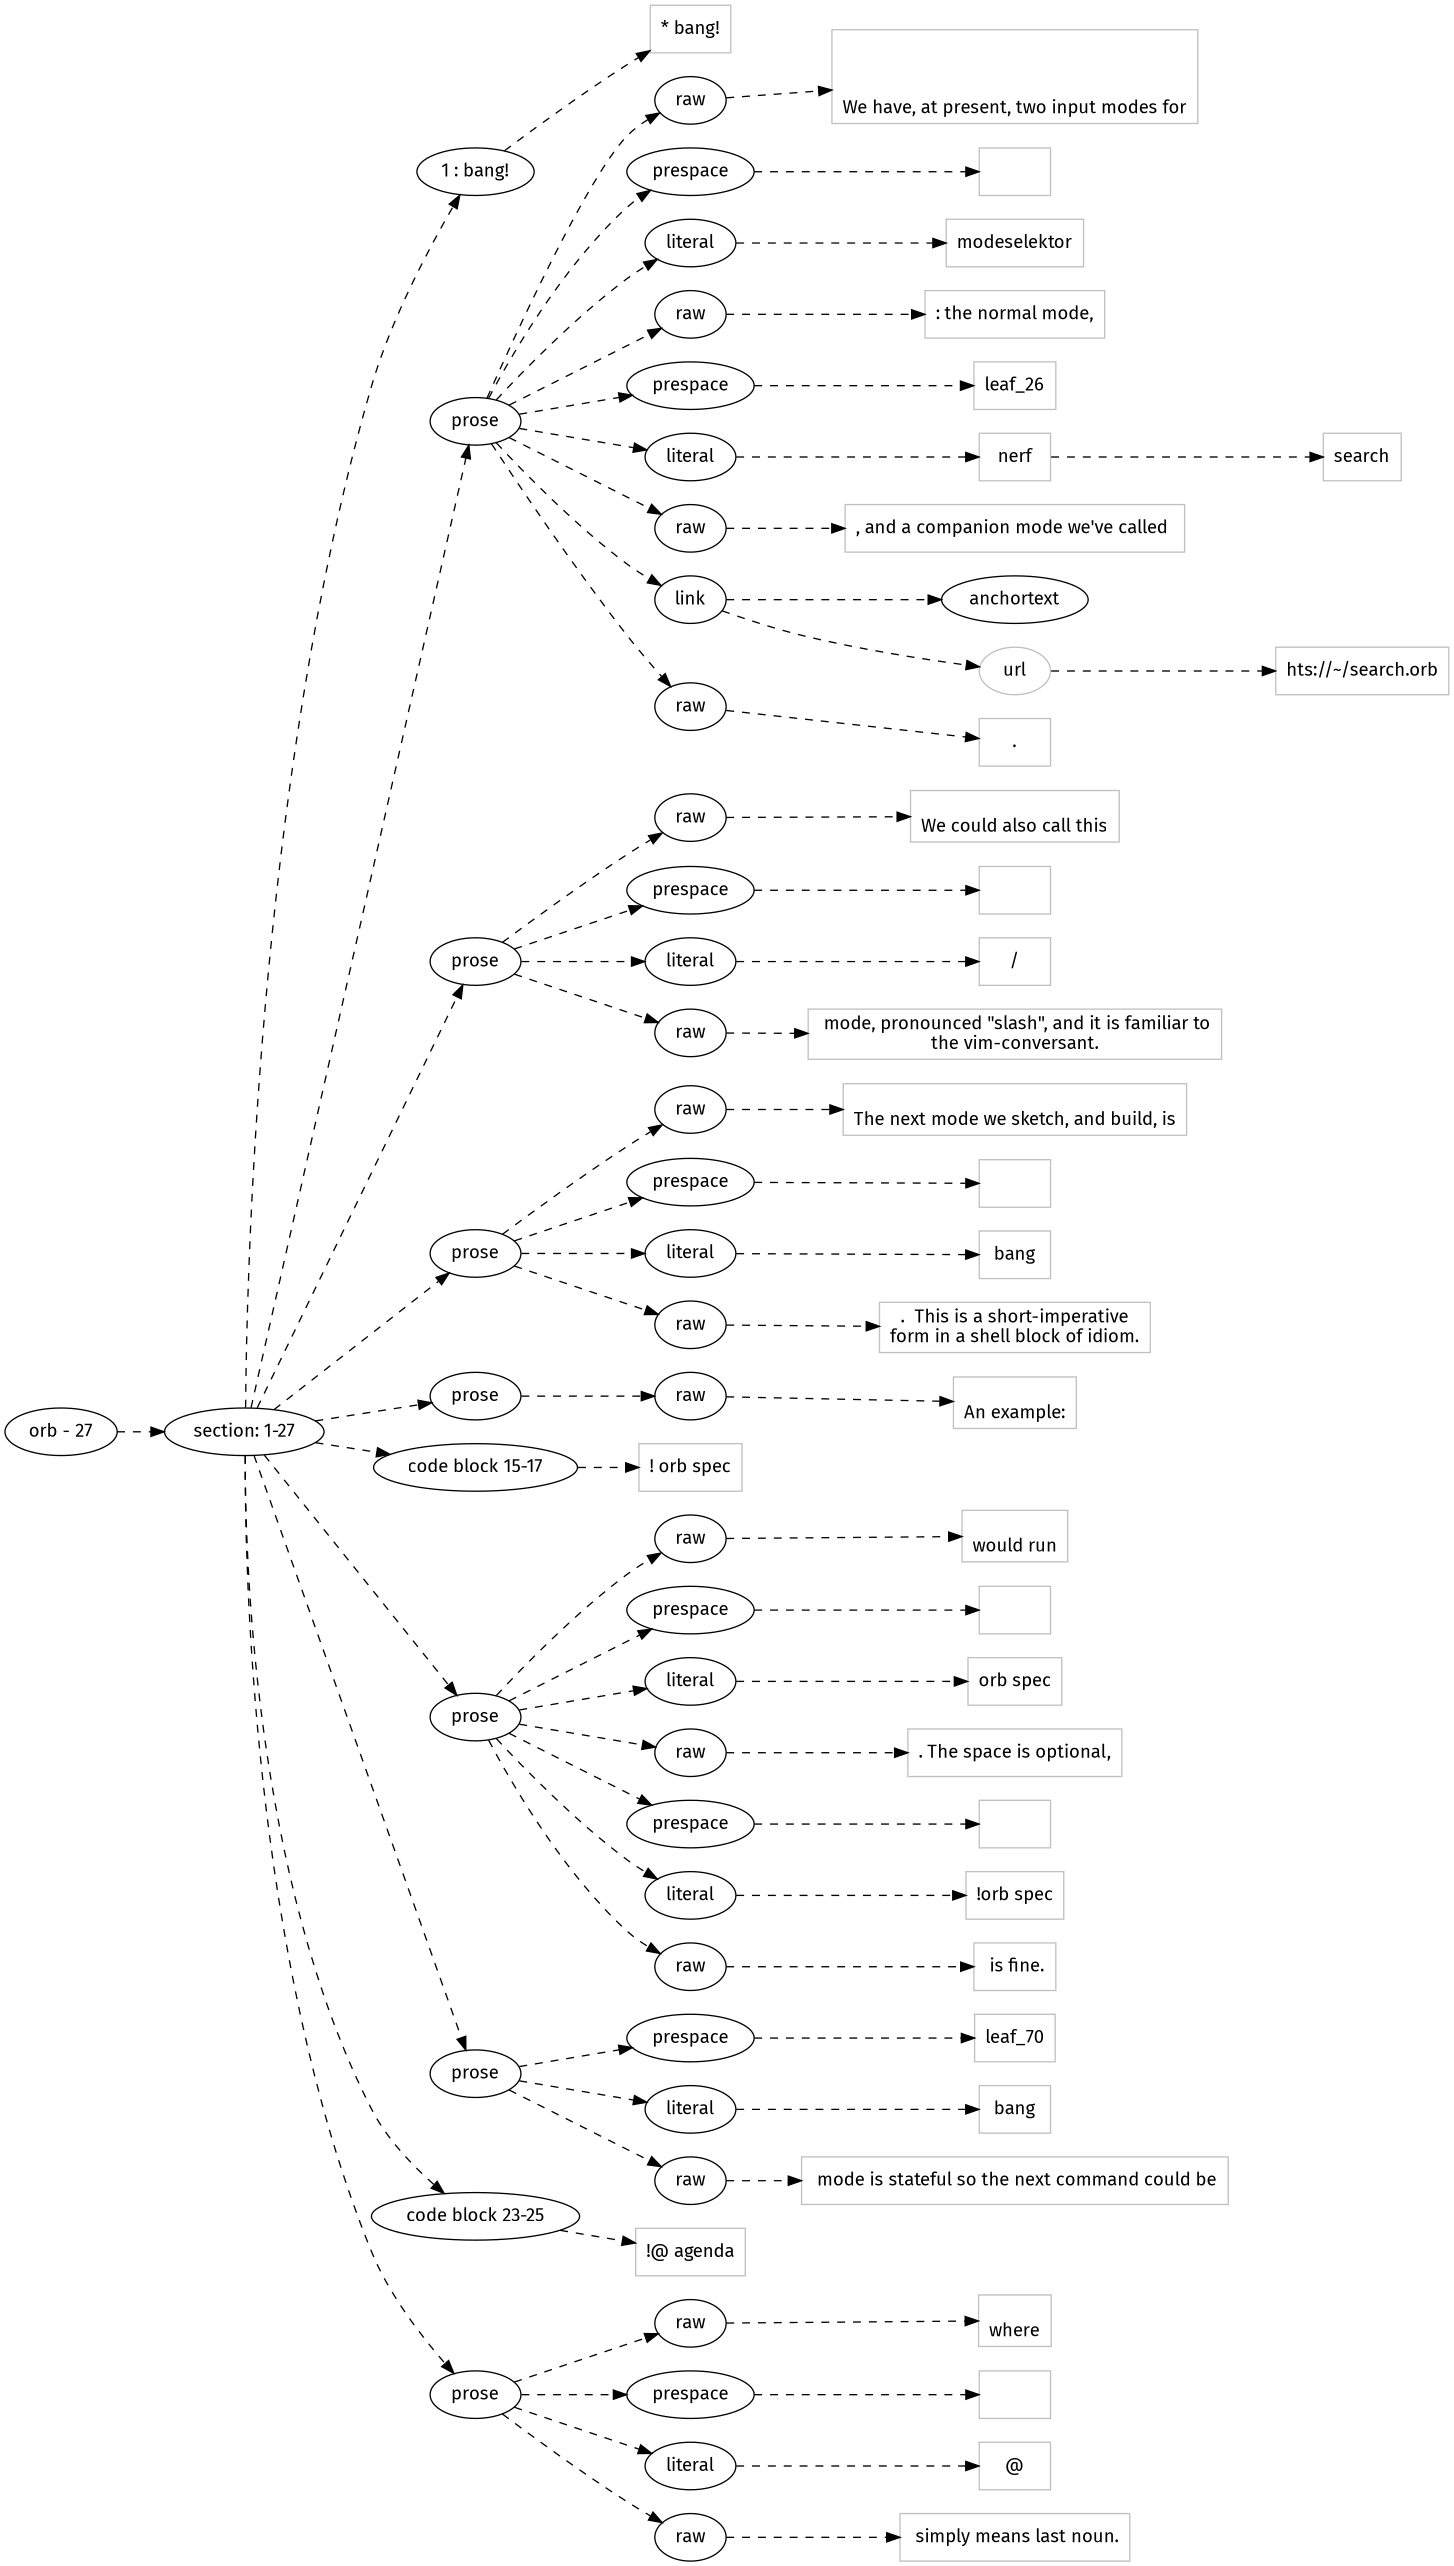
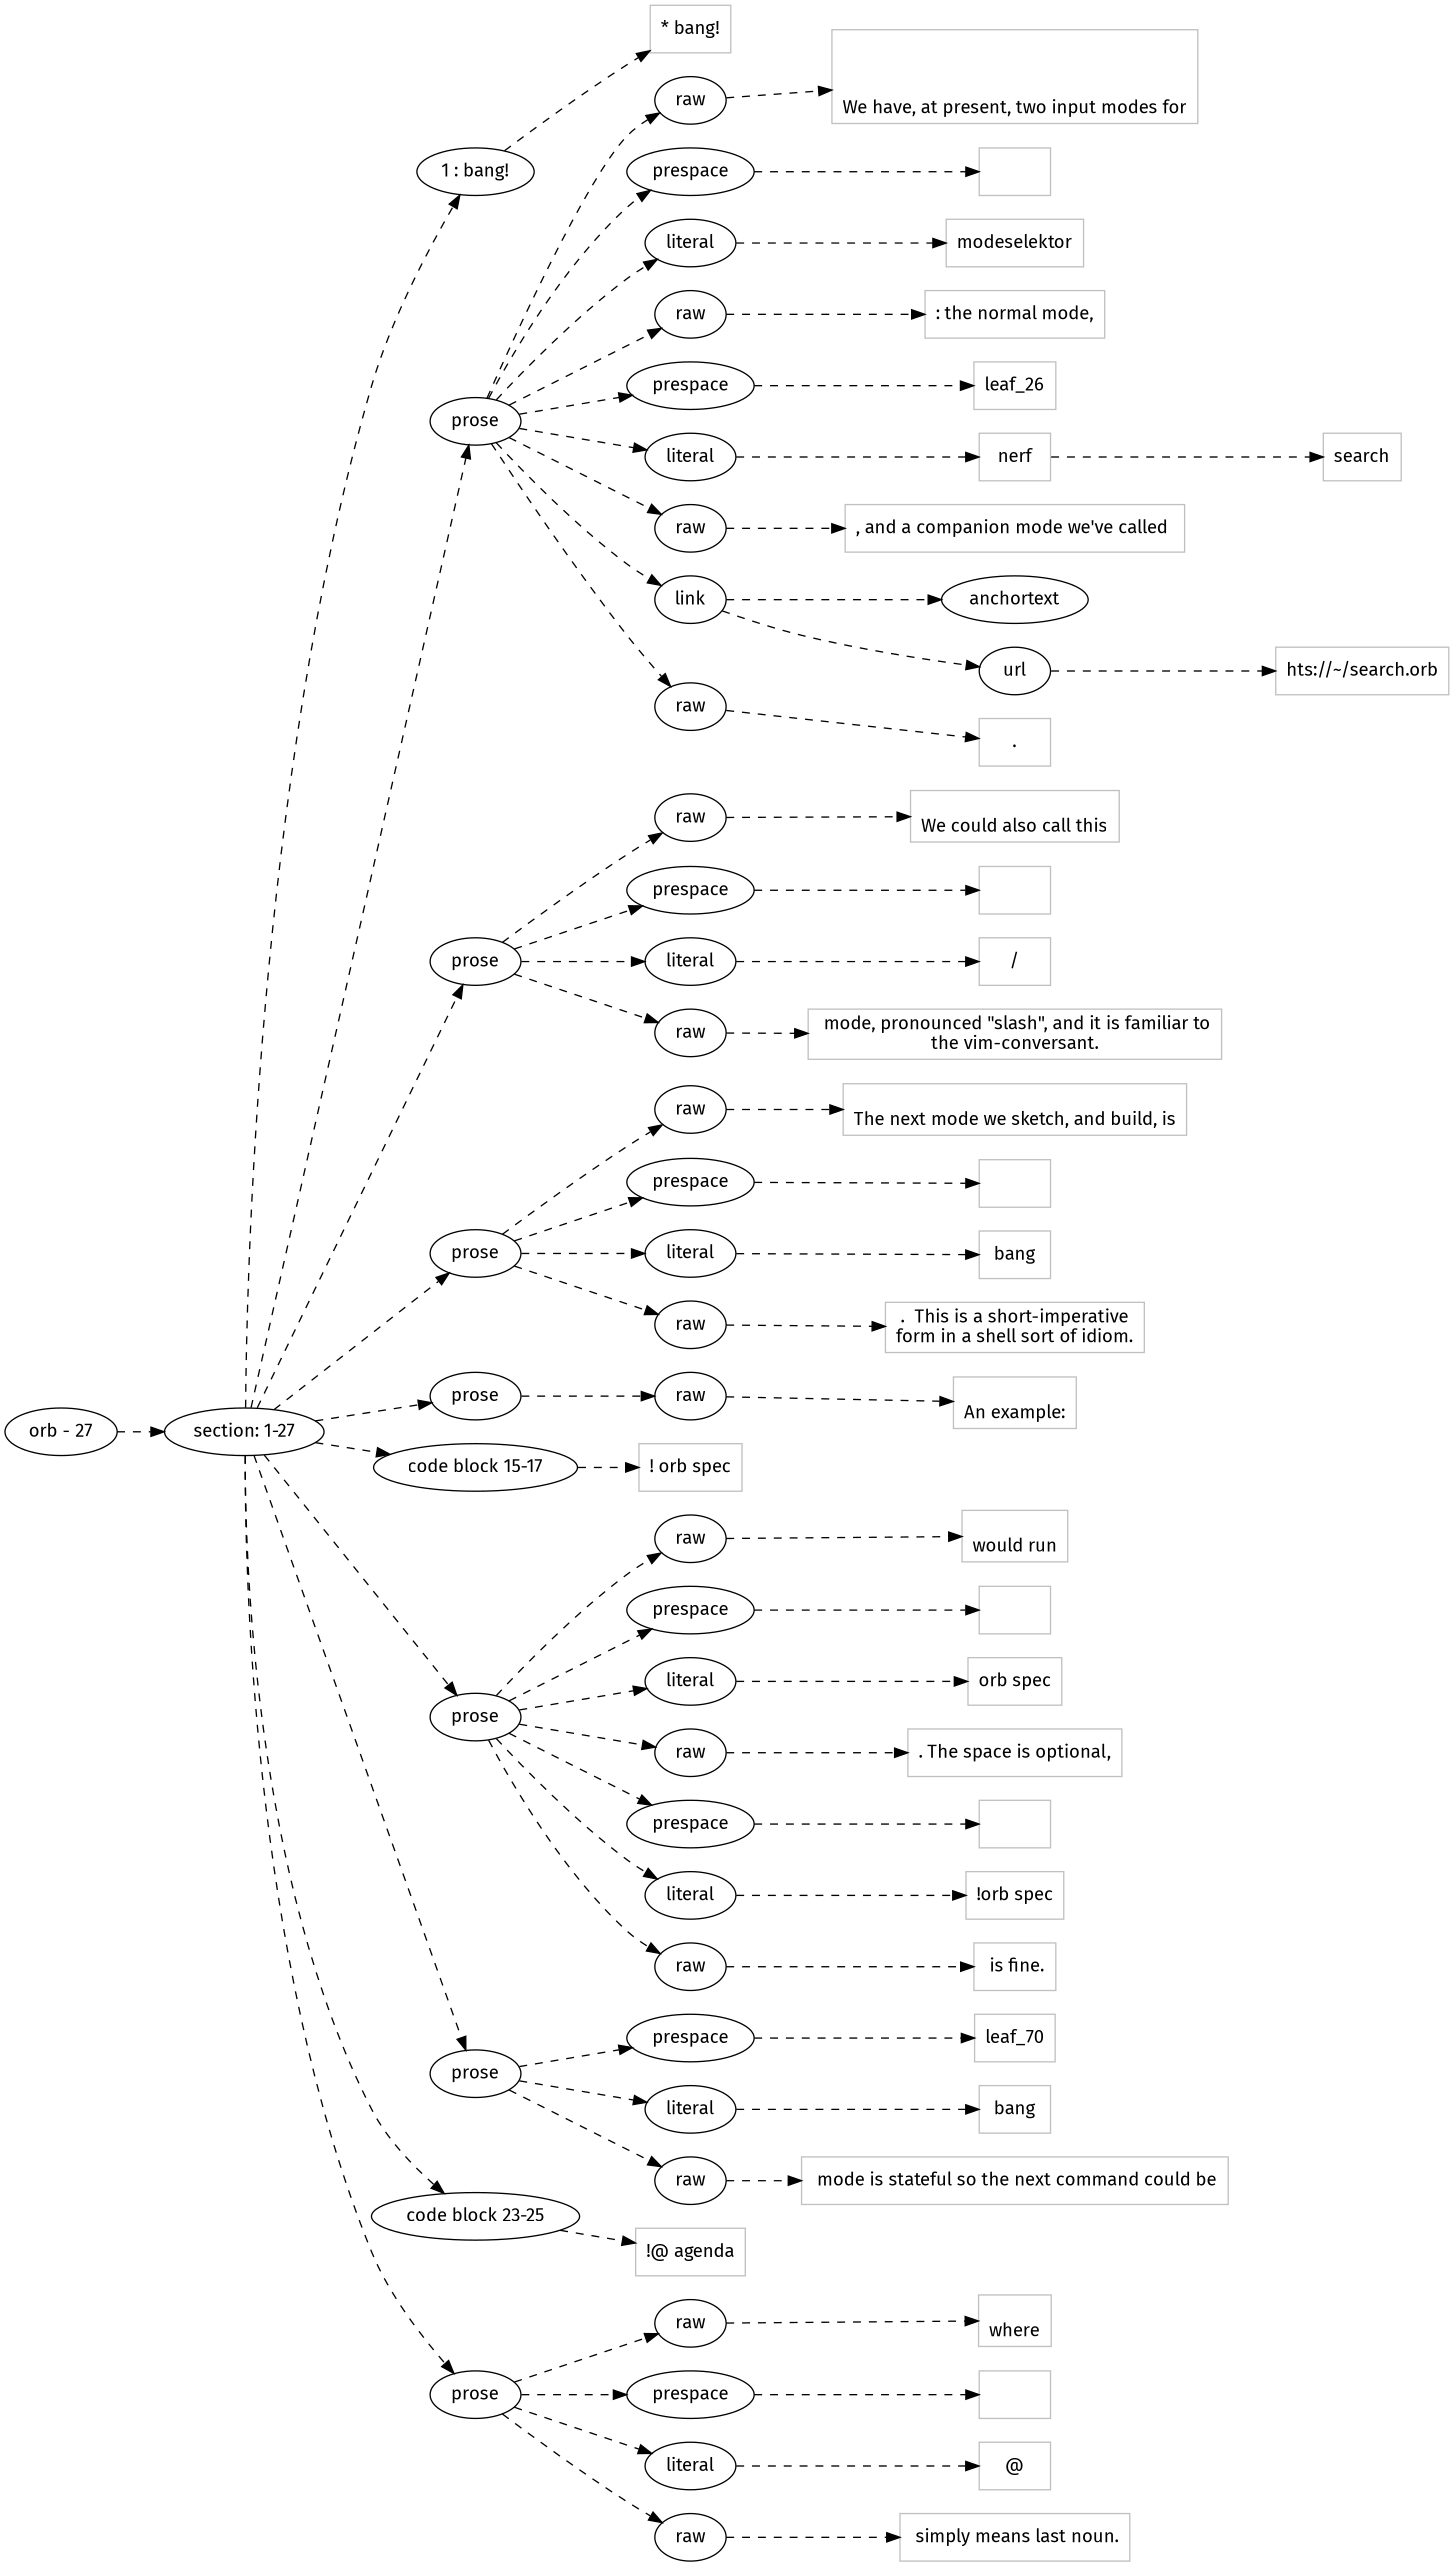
  digraph {
    fontname="Fira Sans"
    rankdir=LR
    node [fontname="Fira Sans"]
    edge [fontname="Fira Sans" style=dashed]
    n1 [label="section: 1-27"]
    n2 [label="1 : bang!"]
    n3 [label=prose]
    n4 [label=prose]
    n5 [label=prose]
    n6 [label=prose]
    n7 [label="code block 15-17"]
    n8 [label=prose]
    n9 [label=prose]
    n10 [label="code block 23-25"]
    n11 [label=prose]
    n12 [label=raw]
    n13 [label=prespace]
    n14 [label=literal]
    n15 [label=raw]
    n16 [label=prespace]
    n17 [label=literal]
    n18 [label=raw]
    n19 [label=link]
    n20 [label=raw]
    n21 [label=anchortext]
-   n22 [label=url color=Gray]
+   n22 [label=url]
    n23 [label=raw]
    n24 [label=prespace]
    n25 [label=literal]
    n26 [label=raw]
    n27 [label=raw]
    n28 [label=prespace]
    n29 [label=literal]
    n30 [label=raw]
    n31 [label=raw]
    n32 [label=raw]
    n33 [label=prespace]
    n34 [label=literal]
    n35 [label=raw]
    n36 [label=prespace]
    n37 [label=literal]
    n38 [label=raw]
    n39 [label=prespace]
    n40 [label=literal]
    n41 [label=raw]
    n42 [label=raw]
    n43 [label=prespace]
    n44 [label=literal]
    n45 [label=raw]
    n46 [color=Gray label="* bang!" shape=rectangle]
    n47 [color=Gray label="! orb spec" shape=rectangle]
    n48 [color=Gray label="!@ agenda" shape=rectangle]
    n49 [color=Gray label="\n\n\nWe have, at present, two input modes for" shape=rectangle]
    n50 [color=Gray label=" " shape=rectangle]
    n51 [color=Gray label=modeselektor shape=rectangle]
    n52 [color=Gray label=": the normal mode," shape=rectangle]
    leaf_26 [color=Gray shape=rectangle]
    n54 [color=Gray label=nerf shape=rectangle]
    n55 [color=Gray label=", and a companion mode we've called " shape=rectangle]
    n56 [color=Gray label=".\n" shape=rectangle]
    n57 [color=Gray label="hts://~/search.orb" shape=rectangle]
    n58 [color=Gray label="\nWe could also call this" shape=rectangle]
    n59 [color=Gray label=" " shape=rectangle]
    n60 [color=Gray label="/" shape=rectangle]
    n61 [color=Gray label=" mode, pronounced \"slash\", and it is familiar to\nthe vim-conversant.\n" shape=rectangle]
    n62 [color=Gray label="\nThe next mode we sketch, and build, is" shape=rectangle]
    n63 [color=Gray label=" " shape=rectangle]
    n64 [color=Gray label=bang shape=rectangle]
-   n65 [color=Gray label=".  This is a short-imperative\nform in a shell block of idiom.\n" shape=rectangle]
+   n65 [color=Gray label=".  This is a short-imperative\nform in a shell sort of idiom.\n" shape=rectangle]
    n66 [color=Gray label="\nAn example:\n" shape=rectangle]
    n67 [color=Gray label="\nwould run" shape=rectangle]
    n68 [color=Gray label=" " shape=rectangle]
    n69 [color=Gray label="orb spec" shape=rectangle]
    n70 [color=Gray label=". The space is optional," shape=rectangle]
    n71 [color=Gray label=" " shape=rectangle]
    n72 [color=Gray label="!orb spec" shape=rectangle]
    n73 [color=Gray label=" is fine.\n" shape=rectangle]
    leaf_70 [color=Gray shape=rectangle]
    n75 [color=Gray label=bang shape=rectangle]
    n76 [color=Gray label=" mode is stateful so the next command could be\n" shape=rectangle]
    n77 [color=Gray label="\nwhere" shape=rectangle]
    n78 [color=Gray label=" " shape=rectangle]
    n79 [color=Gray label="@" shape=rectangle]
    n80 [color=Gray label=" simply means last noun." shape=rectangle]
    n81 [label="orb - 27"]
    n82 [color=Gray label=search shape=rectangle]
    subgraph sub_1 {
      rank=same
      n1
    }
    subgraph sub_2 {
      rank=same
      n2
      n3
      n4
      n5
      n6
      n7
      n8
      n9
      n10
      n11
    }
    subgraph sub_3 {
      rank=same
      n12
      n13
      n14
      n15
      n16
      n17
      n18
      n19
      n20
    }
    subgraph sub_4 {
      rank=same
      n21
      n22
    }
    subgraph sub_5 {
      rank=same
      n23
      n24
      n25
      n26
    }
    subgraph sub_6 {
      rank=same
      n27
      n28
      n29
      n30
    }
    subgraph sub_7 {
      rank=same
      n31
    }
    subgraph sub_8 {
      rank=same
      n32
      n33
      n34
      n35
      n36
      n37
      n38
    }
    subgraph sub_9 {
      rank=same
      n39
      n40
      n41
    }
    subgraph sub_10 {
      rank=same
      n42
      n43
      n44
      n45
    }
    n1 -> n2
    n1 -> n3
    n1 -> n4
    n1 -> n5
    n1 -> n6
    n1 -> n7
    n1 -> n8
    n1 -> n9
    n1 -> n10
    n1 -> n11
    n2 -> n46
    n3 -> n12
    n3 -> n13
    n3 -> n14
    n3 -> n15
    n3 -> n16
    n3 -> n17
    n3 -> n18
    n3 -> n19
    n3 -> n20
    n4 -> n23
    n4 -> n24
    n4 -> n25
    n4 -> n26
    n5 -> n27
    n5 -> n28
    n5 -> n29
    n5 -> n30
    n6 -> n31
    n7 -> n47
    n8 -> n32
    n8 -> n33
    n8 -> n34
    n8 -> n35
    n8 -> n36
    n8 -> n37
    n8 -> n38
    n9 -> n39
    n9 -> n40
    n9 -> n41
    n10 -> n48
    n11 -> n42
    n11 -> n43
    n11 -> n44
    n11 -> n45
    n12 -> n49
    n13 -> n50
    n14 -> n51
    n15 -> n52
    n16 -> leaf_26
    n17 -> n54
    n18 -> n55
    n19 -> n21
    n19 -> n22
    n20 -> n56
    n22 -> n57
    n23 -> n58
    n24 -> n59
    n25 -> n60
    n26 -> n61
    n27 -> n62
    n28 -> n63
    n29 -> n64
    n30 -> n65
    n31 -> n66
    n32 -> n67
    n33 -> n68
    n34 -> n69
    n35 -> n70
    n36 -> n71
    n37 -> n72
    n38 -> n73
    n39 -> leaf_70
    n40 -> n75
    n41 -> n76
    n42 -> n77
    n43 -> n78
    n44 -> n79
    n45 -> n80
    n54 -> n82
    n81 -> n1
  }
